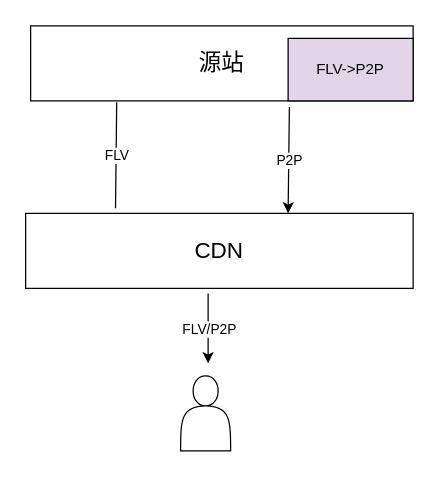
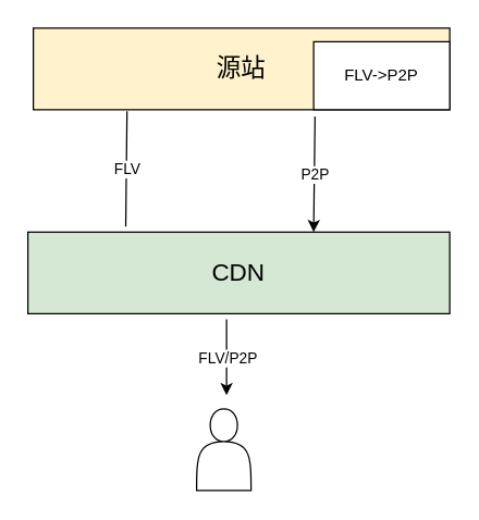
  <mxCell id="0" />
  <mxCell id="1" parent="0" />
- <mxCell id="2" value="&lt;font style=&quot;font-size: 18px;&quot;&gt;源站&lt;/font&gt;" style="rounded=0;whiteSpace=wrap;html=1;" vertex="1" parent="1"><mxGeometry x="24" y="20" width="306" height="60" as="geometry" /></mxCell>
- <mxCell id="3" value="FLV-&amp;gt;P2P" style="rounded=0;whiteSpace=wrap;html=1;fillColor=#e1d5e7;" vertex="1" parent="1"><mxGeometry x="230" y="30" width="100" height="50" as="geometry" /></mxCell>
- <mxCell id="4" value="&lt;font style=&quot;font-size: 18px;&quot;&gt;CDN&lt;/font&gt;" style="rounded=0;whiteSpace=wrap;html=1;" vertex="1" parent="1"><mxGeometry x="20" y="170" width="310" height="60" as="geometry" /></mxCell>
+ <mxCell id="2" value="&lt;font style=&quot;font-size: 18px;&quot;&gt;源站&lt;/font&gt;" style="rounded=0;whiteSpace=wrap;html=1;fillColor=#fff2cc;" vertex="1" parent="1"><mxGeometry x="24" y="20" width="306" height="60" as="geometry" /></mxCell>
+ <mxCell id="3" value="FLV-&amp;gt;P2P" style="rounded=0;whiteSpace=wrap;html=1;" vertex="1" parent="1"><mxGeometry x="230" y="30" width="100" height="50" as="geometry" /></mxCell>
+ <mxCell id="4" value="&lt;font style=&quot;font-size: 18px;&quot;&gt;CDN&lt;/font&gt;" style="rounded=0;whiteSpace=wrap;html=1;fillColor=#d5e8d4;" vertex="1" parent="1"><mxGeometry x="20" y="170" width="310" height="60" as="geometry" /></mxCell>
  <mxCell id="5" value="" style="endArrow=none;html=1;rounded=0;exitX=0.225;exitY=1.017;exitDx=0;exitDy=0;exitPerimeter=0;entryX=0.232;entryY=-0.067;entryDx=0;entryDy=0;entryPerimeter=0;" edge="1" parent="1" source="2" target="4"><mxGeometry relative="1" as="geometry"><mxPoint x="98" y="80" as="sourcePoint" /><mxPoint x="93" y="160" as="targetPoint" /></mxGeometry></mxCell>
  <mxCell id="6" value="FLV" style="edgeLabel;resizable=0;html=1;;align=center;verticalAlign=middle;" connectable="0" vertex="1" parent="5"><mxGeometry relative="1" as="geometry" /></mxCell>
  <mxCell id="7" value="" style="endArrow=classic;html=1;rounded=0;exitX=0.225;exitY=1.017;exitDx=0;exitDy=0;exitPerimeter=0;entryX=0.232;entryY=-0.067;entryDx=0;entryDy=0;entryPerimeter=0;" edge="1" parent="1"><mxGeometry relative="1" as="geometry"><mxPoint x="231" y="85" as="sourcePoint" /><mxPoint x="230" y="170" as="targetPoint" /></mxGeometry></mxCell>
  <mxCell id="8" value="P2P" style="edgeLabel;resizable=0;html=1;;align=center;verticalAlign=middle;" connectable="0" vertex="1" parent="7"><mxGeometry relative="1" as="geometry" /></mxCell>
  <mxCell id="9" value="" style="endArrow=classic;html=1;rounded=0;exitX=0.471;exitY=1.067;exitDx=0;exitDy=0;exitPerimeter=0;" edge="1" parent="1" source="4"><mxGeometry relative="1" as="geometry"><mxPoint x="150" y="260" as="sourcePoint" /><mxPoint x="166" y="290" as="targetPoint" /></mxGeometry></mxCell>
  <mxCell id="10" value="FLV/P2P" style="edgeLabel;resizable=0;html=1;;align=center;verticalAlign=middle;" connectable="0" vertex="1" parent="9"><mxGeometry relative="1" as="geometry" /></mxCell>
  <mxCell id="11" value="" style="shape=actor;whiteSpace=wrap;html=1;" vertex="1" parent="1"><mxGeometry x="144" y="300" width="40" height="60" as="geometry" /></mxCell>
